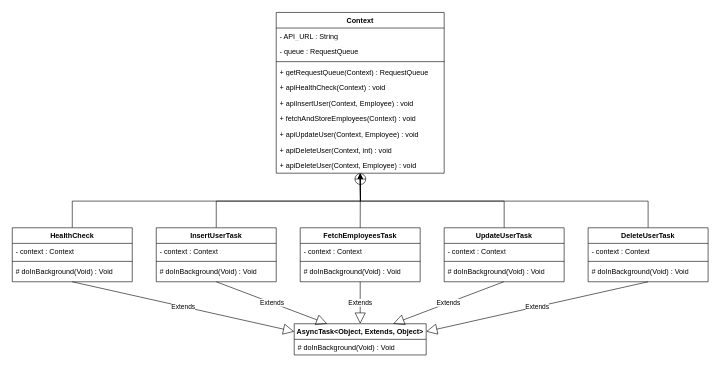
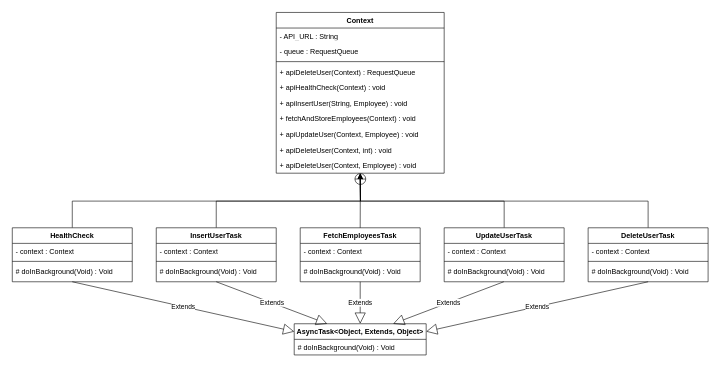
  <mxCell id="0" />
  <mxCell id="1" parent="0" />
  <mxCell id="2" value="Context" style="swimlane;fontStyle=1;align=center;verticalAlign=top;childLayout=stackLayout;horizontal=1;startSize=26;horizontalStack=0;resizeParent=1;resizeParentMax=0;resizeLast=0;collapsible=1;marginBottom=0;whiteSpace=wrap;html=1;" vertex="1" parent="1"><mxGeometry x="460" y="20" width="280" height="268" as="geometry" /></mxCell>
  <mxCell id="3" value="- API_URL : String" style="text;strokeColor=none;fillColor=none;align=left;verticalAlign=top;spacingLeft=4;spacingRight=4;overflow=hidden;rotatable=0;points=[[0,0.5],[1,0.5]];portConstraint=eastwest;whiteSpace=wrap;html=1;" vertex="1" parent="2"><mxGeometry y="26" width="280" height="26" as="geometry" /></mxCell>
  <mxCell id="4" value="- queue : RequestQueue" style="text;strokeColor=none;fillColor=none;align=left;verticalAlign=top;spacingLeft=4;spacingRight=4;overflow=hidden;rotatable=0;points=[[0,0.5],[1,0.5]];portConstraint=eastwest;whiteSpace=wrap;html=1;" vertex="1" parent="2"><mxGeometry y="52" width="280" height="26" as="geometry" /></mxCell>
  <mxCell id="5" value="" style="line;strokeWidth=1;fillColor=none;align=left;verticalAlign=middle;spacingTop=-1;spacingLeft=3;spacingRight=3;rotatable=0;labelPosition=right;points=[];portConstraint=eastwest;strokeColor=inherit;" vertex="1" parent="2"><mxGeometry y="78" width="280" height="8" as="geometry" /></mxCell>
- <mxCell id="6" value="+ getRequestQueue(Context) : RequestQueue" style="text;strokeColor=none;fillColor=none;align=left;verticalAlign=top;spacingLeft=4;spacingRight=4;overflow=hidden;rotatable=0;points=[[0,0.5],[1,0.5]];portConstraint=eastwest;whiteSpace=wrap;html=1;" vertex="1" parent="2"><mxGeometry y="86" width="280" height="26" as="geometry" /></mxCell>
+ <mxCell id="6" value="+ apiDeleteUser(Context) : RequestQueue" style="text;strokeColor=none;fillColor=none;align=left;verticalAlign=top;spacingLeft=4;spacingRight=4;overflow=hidden;rotatable=0;points=[[0,0.5],[1,0.5]];portConstraint=eastwest;whiteSpace=wrap;html=1;" vertex="1" parent="2"><mxGeometry y="86" width="280" height="26" as="geometry" /></mxCell>
  <mxCell id="7" value="+ apiHealthCheck(Context) : void" style="text;strokeColor=none;fillColor=none;align=left;verticalAlign=top;spacingLeft=4;spacingRight=4;overflow=hidden;rotatable=0;points=[[0,0.5],[1,0.5]];portConstraint=eastwest;whiteSpace=wrap;html=1;" vertex="1" parent="2"><mxGeometry y="112" width="280" height="26" as="geometry" /></mxCell>
- <mxCell id="8" value="+ apiInsertUser(Context, Employee) : void" style="text;strokeColor=none;fillColor=none;align=left;verticalAlign=top;spacingLeft=4;spacingRight=4;overflow=hidden;rotatable=0;points=[[0,0.5],[1,0.5]];portConstraint=eastwest;whiteSpace=wrap;html=1;" vertex="1" parent="2"><mxGeometry y="138" width="280" height="26" as="geometry" /></mxCell>
+ <mxCell id="8" value="+ apiInsertUser(String, Employee) : void" style="text;strokeColor=none;fillColor=none;align=left;verticalAlign=top;spacingLeft=4;spacingRight=4;overflow=hidden;rotatable=0;points=[[0,0.5],[1,0.5]];portConstraint=eastwest;whiteSpace=wrap;html=1;" vertex="1" parent="2"><mxGeometry y="138" width="280" height="26" as="geometry" /></mxCell>
  <mxCell id="9" value="+ fetchAndStoreEmployees(Context) : void" style="text;strokeColor=none;fillColor=none;align=left;verticalAlign=top;spacingLeft=4;spacingRight=4;overflow=hidden;rotatable=0;points=[[0,0.5],[1,0.5]];portConstraint=eastwest;whiteSpace=wrap;html=1;" vertex="1" parent="2"><mxGeometry y="164" width="280" height="26" as="geometry" /></mxCell>
  <mxCell id="10" value="+ apiUpdateUser(Context, Employee) : void" style="text;strokeColor=none;fillColor=none;align=left;verticalAlign=top;spacingLeft=4;spacingRight=4;overflow=hidden;rotatable=0;points=[[0,0.5],[1,0.5]];portConstraint=eastwest;whiteSpace=wrap;html=1;" vertex="1" parent="2"><mxGeometry y="190" width="280" height="26" as="geometry" /></mxCell>
  <mxCell id="11" value="+ apiDeleteUser(Context, int) : void" style="text;strokeColor=none;fillColor=none;align=left;verticalAlign=top;spacingLeft=4;spacingRight=4;overflow=hidden;rotatable=0;points=[[0,0.5],[1,0.5]];portConstraint=eastwest;whiteSpace=wrap;html=1;" vertex="1" parent="2"><mxGeometry y="216" width="280" height="26" as="geometry" /></mxCell>
  <mxCell id="12" value="+ apiDeleteUser(Context, Employee) : void" style="text;strokeColor=none;fillColor=none;align=left;verticalAlign=top;spacingLeft=4;spacingRight=4;overflow=hidden;rotatable=0;points=[[0,0.5],[1,0.5]];portConstraint=eastwest;whiteSpace=wrap;html=1;" vertex="1" parent="2"><mxGeometry y="242" width="280" height="26" as="geometry" /></mxCell>
  <mxCell id="13" value="&lt;b&gt;AsyncTask&amp;lt;Object, Extends, Object&amp;gt;&lt;/b&gt;" style="swimlane;fontStyle=0;childLayout=stackLayout;horizontal=1;startSize=26;fillColor=none;horizontalStack=0;resizeParent=1;resizeParentMax=0;resizeLast=0;collapsible=1;marginBottom=0;whiteSpace=wrap;html=1;" vertex="1" parent="1"><mxGeometry x="490" y="539" width="220" height="52" as="geometry" /></mxCell>
  <mxCell id="14" value="# doInBackground(Void) : Void" style="text;strokeColor=none;fillColor=none;align=left;verticalAlign=top;spacingLeft=4;spacingRight=4;overflow=hidden;rotatable=0;points=[[0,0.5],[1,0.5]];portConstraint=eastwest;whiteSpace=wrap;html=1;" vertex="1" parent="13"><mxGeometry y="26" width="220" height="26" as="geometry" /></mxCell>
  <mxCell id="15" style="edgeStyle=orthogonalEdgeStyle;rounded=0;orthogonalLoop=1;jettySize=auto;html=1;exitX=0.5;exitY=0;exitDx=0;exitDy=0;" edge="1" parent="1" source="16"><mxGeometry relative="1" as="geometry"><mxPoint x="600" y="289" as="targetPoint" /></mxGeometry></mxCell>
  <mxCell id="16" value="HealthCheck" style="swimlane;fontStyle=1;align=center;verticalAlign=top;childLayout=stackLayout;horizontal=1;startSize=26;horizontalStack=0;resizeParent=1;resizeParentMax=0;resizeLast=0;collapsible=1;marginBottom=0;whiteSpace=wrap;html=1;" vertex="1" parent="1"><mxGeometry x="20" y="379" width="200" height="90" as="geometry" /></mxCell>
  <mxCell id="17" value="- context : Context" style="text;strokeColor=none;fillColor=none;align=left;verticalAlign=top;spacingLeft=4;spacingRight=4;overflow=hidden;rotatable=0;points=[[0,0.5],[1,0.5]];portConstraint=eastwest;whiteSpace=wrap;html=1;" vertex="1" parent="16"><mxGeometry y="26" width="200" height="26" as="geometry" /></mxCell>
  <mxCell id="18" value="" style="line;strokeWidth=1;fillColor=none;align=left;verticalAlign=middle;spacingTop=-1;spacingLeft=3;spacingRight=3;rotatable=0;labelPosition=right;points=[];portConstraint=eastwest;strokeColor=inherit;" vertex="1" parent="16"><mxGeometry y="52" width="200" height="8" as="geometry" /></mxCell>
  <mxCell id="19" value="# doInBackground(Void) : Void" style="text;strokeColor=none;fillColor=none;align=left;verticalAlign=top;spacingLeft=4;spacingRight=4;overflow=hidden;rotatable=0;points=[[0,0.5],[1,0.5]];portConstraint=eastwest;whiteSpace=wrap;html=1;" vertex="1" parent="16"><mxGeometry y="60" width="200" height="30" as="geometry" /></mxCell>
  <mxCell id="20" style="edgeStyle=orthogonalEdgeStyle;rounded=0;orthogonalLoop=1;jettySize=auto;html=1;exitX=0.5;exitY=0;exitDx=0;exitDy=0;" edge="1" parent="1" source="21"><mxGeometry relative="1" as="geometry"><mxPoint x="600" y="289" as="targetPoint" /></mxGeometry></mxCell>
  <mxCell id="21" value="InsertUserTask" style="swimlane;fontStyle=1;align=center;verticalAlign=top;childLayout=stackLayout;horizontal=1;startSize=26;horizontalStack=0;resizeParent=1;resizeParentMax=0;resizeLast=0;collapsible=1;marginBottom=0;whiteSpace=wrap;html=1;" vertex="1" parent="1"><mxGeometry x="260" y="379" width="200" height="90" as="geometry" /></mxCell>
  <mxCell id="22" value="- context : Context" style="text;strokeColor=none;fillColor=none;align=left;verticalAlign=top;spacingLeft=4;spacingRight=4;overflow=hidden;rotatable=0;points=[[0,0.5],[1,0.5]];portConstraint=eastwest;whiteSpace=wrap;html=1;" vertex="1" parent="21"><mxGeometry y="26" width="200" height="26" as="geometry" /></mxCell>
  <mxCell id="23" value="" style="line;strokeWidth=1;fillColor=none;align=left;verticalAlign=middle;spacingTop=-1;spacingLeft=3;spacingRight=3;rotatable=0;labelPosition=right;points=[];portConstraint=eastwest;strokeColor=inherit;" vertex="1" parent="21"><mxGeometry y="52" width="200" height="8" as="geometry" /></mxCell>
  <mxCell id="24" value="# doInBackground(Void) : Void" style="text;strokeColor=none;fillColor=none;align=left;verticalAlign=top;spacingLeft=4;spacingRight=4;overflow=hidden;rotatable=0;points=[[0,0.5],[1,0.5]];portConstraint=eastwest;whiteSpace=wrap;html=1;" vertex="1" parent="21"><mxGeometry y="60" width="200" height="30" as="geometry" /></mxCell>
  <mxCell id="25" style="edgeStyle=orthogonalEdgeStyle;rounded=0;orthogonalLoop=1;jettySize=auto;html=1;exitX=0.5;exitY=0;exitDx=0;exitDy=0;" edge="1" parent="1" source="26"><mxGeometry relative="1" as="geometry"><mxPoint x="600" y="289" as="targetPoint" /></mxGeometry></mxCell>
  <mxCell id="26" value="UpdateUserTask" style="swimlane;fontStyle=1;align=center;verticalAlign=top;childLayout=stackLayout;horizontal=1;startSize=26;horizontalStack=0;resizeParent=1;resizeParentMax=0;resizeLast=0;collapsible=1;marginBottom=0;whiteSpace=wrap;html=1;" vertex="1" parent="1"><mxGeometry x="740" y="379" width="200" height="90" as="geometry" /></mxCell>
  <mxCell id="27" value="- context : Context" style="text;strokeColor=none;fillColor=none;align=left;verticalAlign=top;spacingLeft=4;spacingRight=4;overflow=hidden;rotatable=0;points=[[0,0.5],[1,0.5]];portConstraint=eastwest;whiteSpace=wrap;html=1;" vertex="1" parent="26"><mxGeometry y="26" width="200" height="26" as="geometry" /></mxCell>
  <mxCell id="28" value="" style="line;strokeWidth=1;fillColor=none;align=left;verticalAlign=middle;spacingTop=-1;spacingLeft=3;spacingRight=3;rotatable=0;labelPosition=right;points=[];portConstraint=eastwest;strokeColor=inherit;" vertex="1" parent="26"><mxGeometry y="52" width="200" height="8" as="geometry" /></mxCell>
  <mxCell id="29" value="# doInBackground(Void) : Void" style="text;strokeColor=none;fillColor=none;align=left;verticalAlign=top;spacingLeft=4;spacingRight=4;overflow=hidden;rotatable=0;points=[[0,0.5],[1,0.5]];portConstraint=eastwest;whiteSpace=wrap;html=1;" vertex="1" parent="26"><mxGeometry y="60" width="200" height="30" as="geometry" /></mxCell>
  <mxCell id="30" value="FetchEmployeesTask" style="swimlane;fontStyle=1;align=center;verticalAlign=top;childLayout=stackLayout;horizontal=1;startSize=26;horizontalStack=0;resizeParent=1;resizeParentMax=0;resizeLast=0;collapsible=1;marginBottom=0;whiteSpace=wrap;html=1;" vertex="1" parent="1"><mxGeometry x="500" y="379" width="200" height="90" as="geometry" /></mxCell>
  <mxCell id="31" value="- context : Context" style="text;strokeColor=none;fillColor=none;align=left;verticalAlign=top;spacingLeft=4;spacingRight=4;overflow=hidden;rotatable=0;points=[[0,0.5],[1,0.5]];portConstraint=eastwest;whiteSpace=wrap;html=1;" vertex="1" parent="30"><mxGeometry y="26" width="200" height="26" as="geometry" /></mxCell>
  <mxCell id="32" value="" style="line;strokeWidth=1;fillColor=none;align=left;verticalAlign=middle;spacingTop=-1;spacingLeft=3;spacingRight=3;rotatable=0;labelPosition=right;points=[];portConstraint=eastwest;strokeColor=inherit;" vertex="1" parent="30"><mxGeometry y="52" width="200" height="8" as="geometry" /></mxCell>
  <mxCell id="33" value="# doInBackground(Void) : Void" style="text;strokeColor=none;fillColor=none;align=left;verticalAlign=top;spacingLeft=4;spacingRight=4;overflow=hidden;rotatable=0;points=[[0,0.5],[1,0.5]];portConstraint=eastwest;whiteSpace=wrap;html=1;" vertex="1" parent="30"><mxGeometry y="60" width="200" height="30" as="geometry" /></mxCell>
  <mxCell id="34" style="edgeStyle=orthogonalEdgeStyle;rounded=0;orthogonalLoop=1;jettySize=auto;html=1;exitX=0.5;exitY=0;exitDx=0;exitDy=0;" edge="1" parent="1" source="35"><mxGeometry relative="1" as="geometry"><mxPoint x="600" y="289" as="targetPoint" /></mxGeometry></mxCell>
  <mxCell id="35" value="DeleteUserTask" style="swimlane;fontStyle=1;align=center;verticalAlign=top;childLayout=stackLayout;horizontal=1;startSize=26;horizontalStack=0;resizeParent=1;resizeParentMax=0;resizeLast=0;collapsible=1;marginBottom=0;whiteSpace=wrap;html=1;" vertex="1" parent="1"><mxGeometry x="980" y="379" width="200" height="90" as="geometry" /></mxCell>
  <mxCell id="36" value="- context : Context" style="text;strokeColor=none;fillColor=none;align=left;verticalAlign=top;spacingLeft=4;spacingRight=4;overflow=hidden;rotatable=0;points=[[0,0.5],[1,0.5]];portConstraint=eastwest;whiteSpace=wrap;html=1;" vertex="1" parent="35"><mxGeometry y="26" width="200" height="26" as="geometry" /></mxCell>
  <mxCell id="37" value="" style="line;strokeWidth=1;fillColor=none;align=left;verticalAlign=middle;spacingTop=-1;spacingLeft=3;spacingRight=3;rotatable=0;labelPosition=right;points=[];portConstraint=eastwest;strokeColor=inherit;" vertex="1" parent="35"><mxGeometry y="52" width="200" height="8" as="geometry" /></mxCell>
  <mxCell id="38" value="# doInBackground(Void) : Void" style="text;strokeColor=none;fillColor=none;align=left;verticalAlign=top;spacingLeft=4;spacingRight=4;overflow=hidden;rotatable=0;points=[[0,0.5],[1,0.5]];portConstraint=eastwest;whiteSpace=wrap;html=1;" vertex="1" parent="35"><mxGeometry y="60" width="200" height="30" as="geometry" /></mxCell>
  <mxCell id="39" value="" style="endArrow=circlePlus;startArrow=none;endFill=0;startFill=0;endSize=8;html=1;labelBackgroundColor=none;rounded=0;exitX=0.5;exitY=0;exitDx=0;exitDy=0;entryX=0.501;entryY=1.105;entryDx=0;entryDy=0;entryPerimeter=0;" edge="1" parent="1" source="30"><mxGeometry width="160" relative="1" as="geometry"><mxPoint x="600" y="376" as="sourcePoint" /><mxPoint x="600.28" y="287.73" as="targetPoint" /></mxGeometry></mxCell>
  <mxCell id="40" value="Extends" style="endArrow=block;endSize=16;endFill=0;html=1;rounded=0;entryX=0.5;entryY=0;entryDx=0;entryDy=0;" edge="1" parent="1" target="13"><mxGeometry width="160" relative="1" as="geometry"><mxPoint x="600" y="469" as="sourcePoint" /><mxPoint x="630" y="489" as="targetPoint" /></mxGeometry></mxCell>
  <mxCell id="41" value="Extends" style="endArrow=block;endSize=16;endFill=0;html=1;rounded=0;entryX=0.25;entryY=0;entryDx=0;entryDy=0;" edge="1" parent="1" target="13"><mxGeometry width="160" relative="1" as="geometry"><mxPoint x="360" y="469" as="sourcePoint" /><mxPoint x="690" y="519" as="targetPoint" /></mxGeometry></mxCell>
  <mxCell id="42" value="Extends" style="endArrow=block;endSize=16;endFill=0;html=1;rounded=0;entryX=0.75;entryY=0;entryDx=0;entryDy=0;exitX=0.497;exitY=0.998;exitDx=0;exitDy=0;exitPerimeter=0;" edge="1" parent="1" source="29" target="13"><mxGeometry width="160" relative="1" as="geometry"><mxPoint x="840" y="489" as="sourcePoint" /><mxPoint x="690" y="409" as="targetPoint" /></mxGeometry></mxCell>
  <mxCell id="43" value="Extends" style="endArrow=block;endSize=16;endFill=0;html=1;rounded=0;entryX=1;entryY=0.25;entryDx=0;entryDy=0;" edge="1" parent="1" target="13"><mxGeometry width="160" relative="1" as="geometry"><mxPoint x="1080" y="469" as="sourcePoint" /><mxPoint x="710" y="509" as="targetPoint" /></mxGeometry></mxCell>
  <mxCell id="44" value="Extends" style="endArrow=block;endSize=16;endFill=0;html=1;rounded=0;entryX=0;entryY=0.25;entryDx=0;entryDy=0;" edge="1" parent="1" target="13"><mxGeometry width="160" relative="1" as="geometry"><mxPoint x="120" y="469" as="sourcePoint" /><mxPoint x="630" y="449" as="targetPoint" /></mxGeometry></mxCell>
